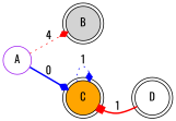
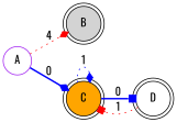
  digraph {
    fontname=Oswald
    rankdir=LR
    node [color=black fillcolor=white fontname=Oswald shape=doublecircle style=filled]
    edge [arrowhead=diamond color=blue fontname=Oswald style=dotted]
    B [fillcolor=lightgrey]
    A [color=purple shape=circle]
    C [fillcolor=orange]
    D
    A -> B [color=red label=4]
    A -> C [label=0 style=bold]
    C -> C [label=1]
-   D -> C [arrowhead=box color=red label=1 style=bold]
+   C -> D [arrowhead=box label=0 style=bold]
+   D -> C [arrowhead=box color=red label=1]
  }
